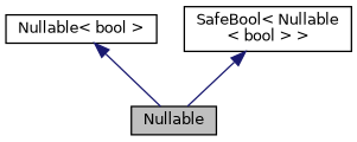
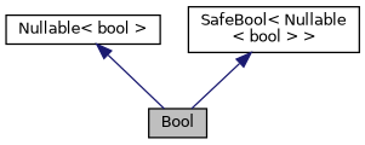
  digraph {
    node [color=black fillcolor=white fontname=Helvetica fontsize=10 shape=record style=filled]
    edge [color=midnightblue dir=back fontname=Helvetica fontsize=10 labelfontname=Helvetica labelfontsize=10 style=solid]
-   n1 [fillcolor=grey75 fontcolor=black height=0.2 label=Nullable width=0.4]
+   n1 [fillcolor=grey75 fontcolor=black height=0.2 label=Bool width=0.4]
    n2 [height=0.2 label="Nullable\< bool \>" width=0.4]
    n3 [height=0.2 label="SafeBool\< Nullable\l\< bool \> \>" width=0.4]
    n2 -> n1
    n3 -> n1
  }
